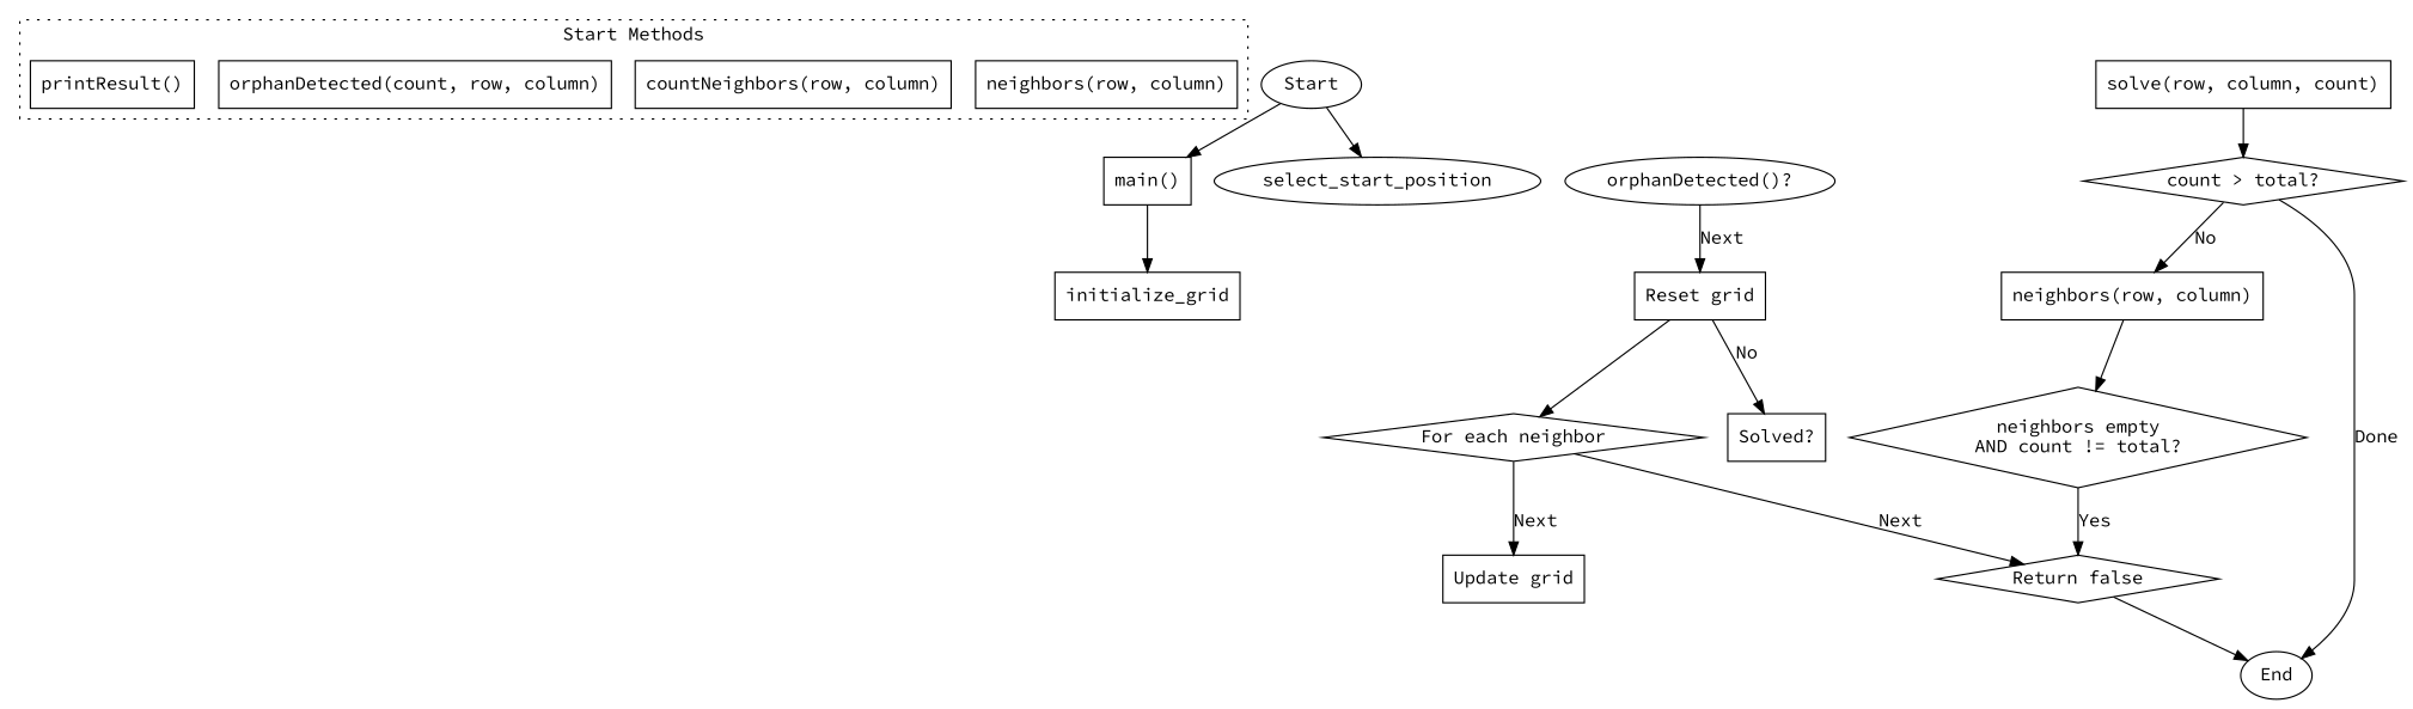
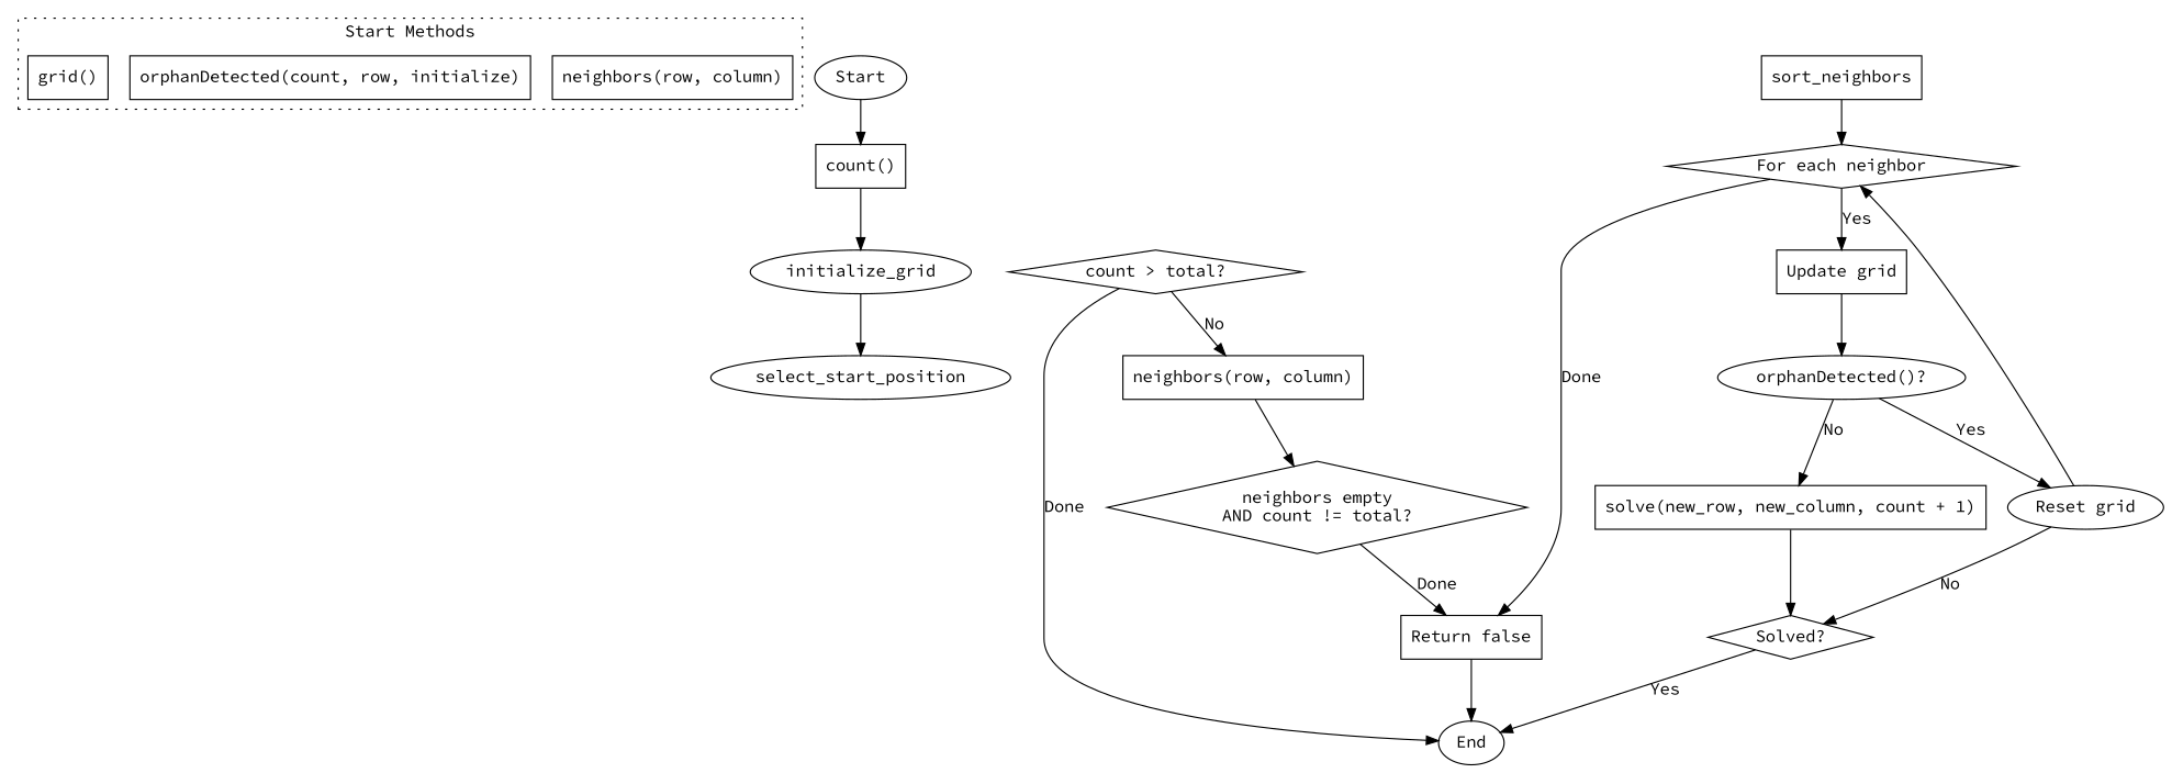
  digraph {
    fontname="Source Code Pro"
    node [fontname="Source Code Pro" shape=rectangle]
    edge [fontname="Source Code Pro"]
    n1 [label="neighbors(row, column)"]
-   n2 [label="countNeighbors(row, column)"]
-   n3 [label="orphanDetected(count, row, column)"]
-   n4 [label="printResult()"]
+   n3 [label="orphanDetected(count, row, initialize)"]
+   n4 [label="grid()"]
    n5 [label=Start shape=ellipse]
-   n6 [label="main()"]
-   initialize_grid
+   n6 [label="count()"]
+   initialize_grid [shape=ellipse]
    n8 [label=End shape=ellipse]
    select_start_position [shape=ellipse]
-   n10 [label="solve(row, column, count)"]
    n11 [label="count > total?" shape=diamond]
    n12 [label="neighbors(row, column)"]
    n13 [label="neighbors empty\nAND count != total?" shape=diamond]
-   n14 [label="Return false" shape=diamond]
+   n14 [label="Return false"]
    n15 [label="For each neighbor" shape=diamond]
+   sort_neighbors
    n17 [label="Update grid"]
    n18 [label="orphanDetected()?" shape=ellipse]
-   n20 [label="Reset grid"]
-   n21 [label="Solved?" shape=box]
+   n19 [label="solve(new_row, new_column, count + 1)"]
+   n20 [label="Reset grid" shape=ellipse]
+   n21 [label="Solved?" shape=diamond]
    subgraph cluster_1 {
      label="Start Methods"
      style=dotted
      n1
-     n2
      n3
      n4
    }
    n5 -> n6
    n6 -> initialize_grid
-   n5 -> select_start_position
-   n10 -> n11
+   initialize_grid -> select_start_position
    n11 -> n8 [label=Done]
    n11 -> n12 [label=No]
    n12 -> n13
-   n13 -> n14 [label=Yes]
+   n13 -> n14 [label=Done]
    n14 -> n8
-   n15 -> n14 [label=Next]
-   n15 -> n17 [label=Next]
-   n18 -> n20 [label=Next]
+   n15 -> n14 [label=Done]
+   n15 -> n17 [label=Yes]
+   sort_neighbors -> n15
+   n17 -> n18
+   n18 -> n19 [label=No]
+   n18 -> n20 [label=Yes]
+   n19 -> n21
    n20 -> n15
    n20 -> n21 [label=No]
+   n21 -> n8 [label=Yes]
  }
